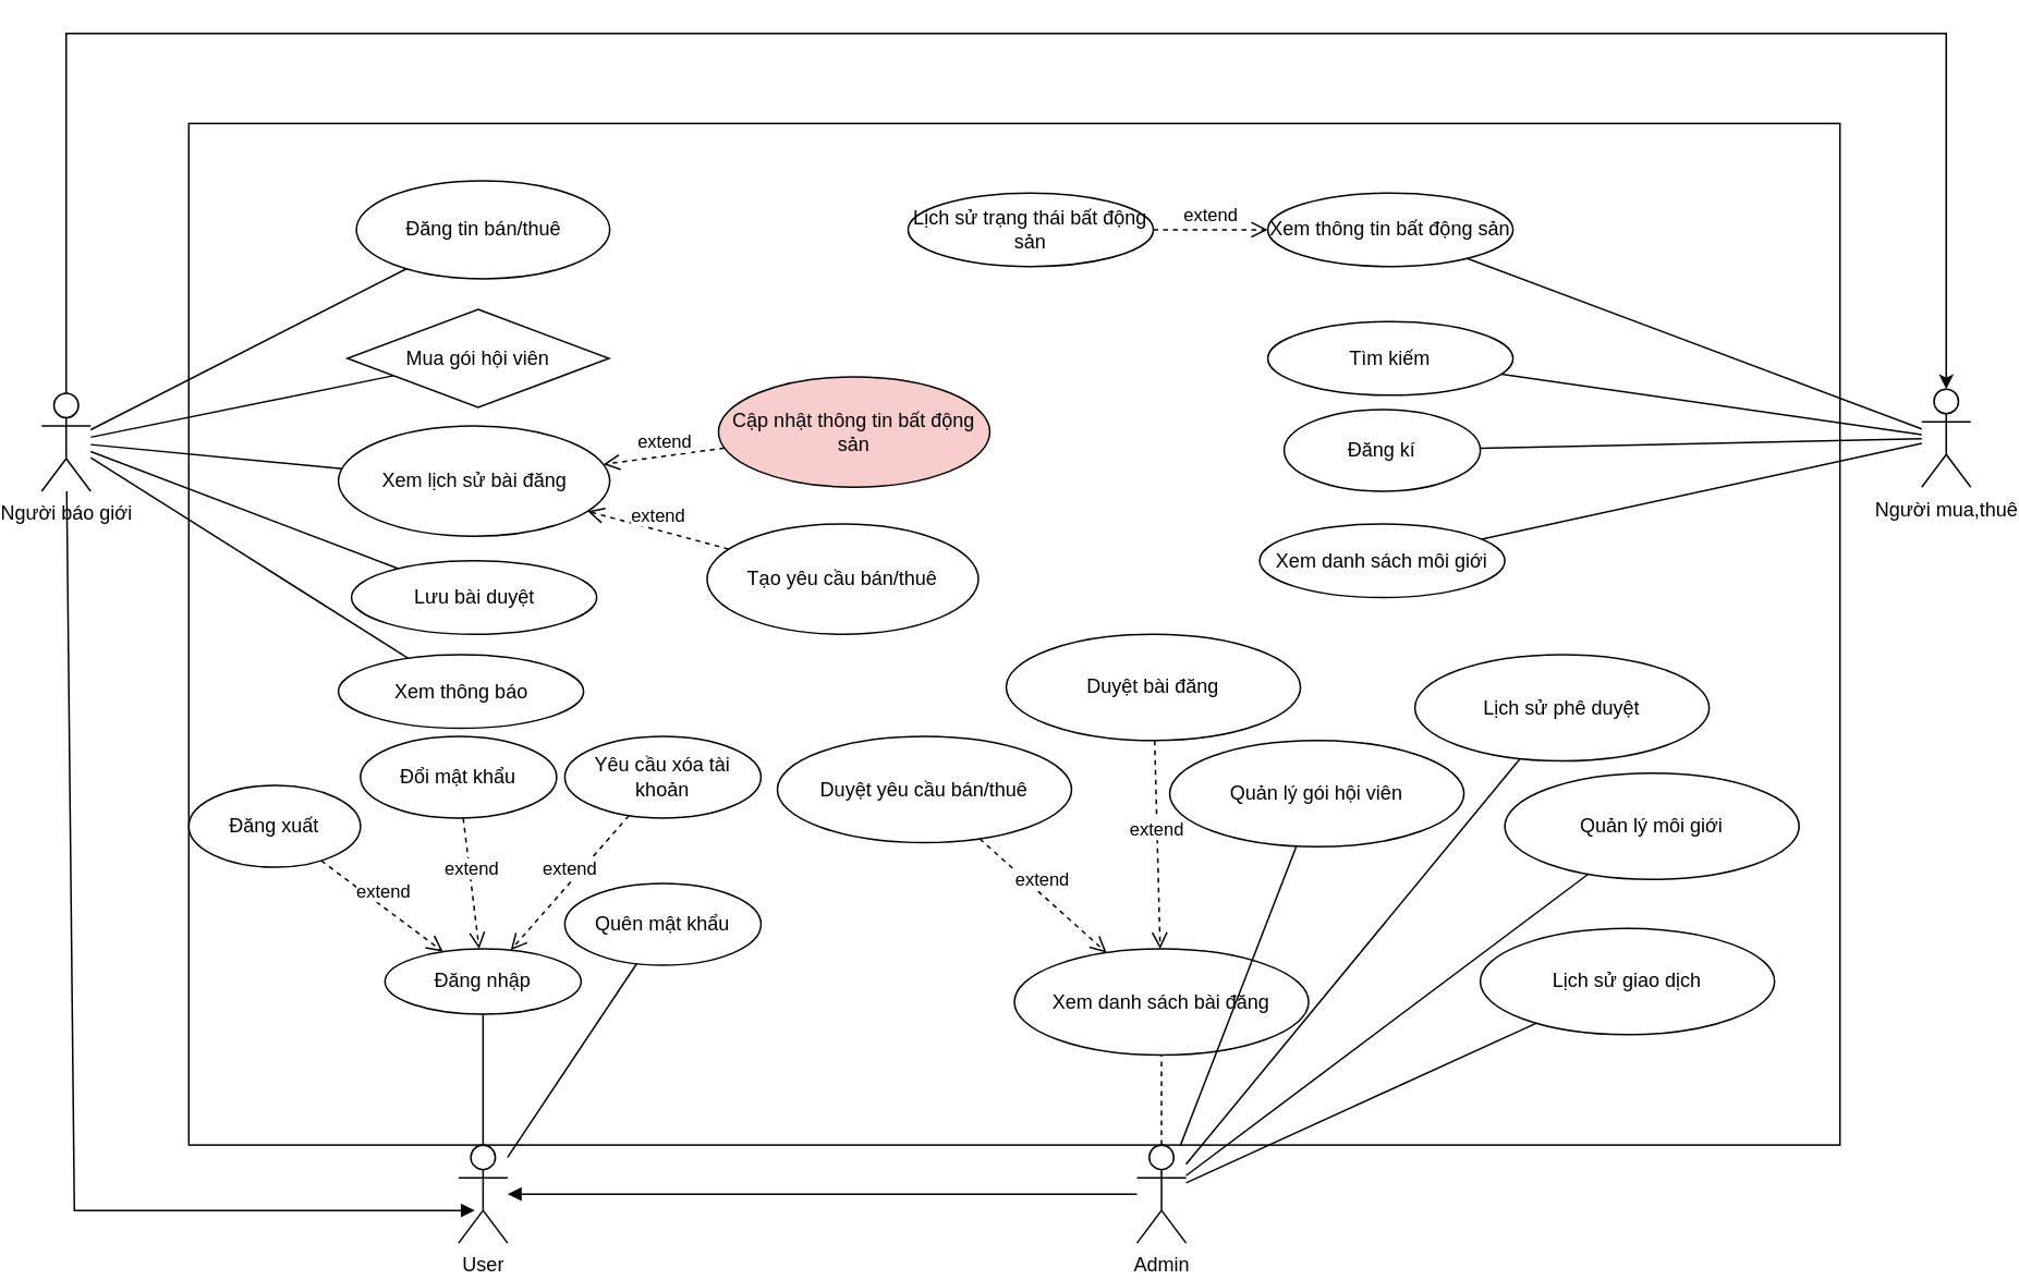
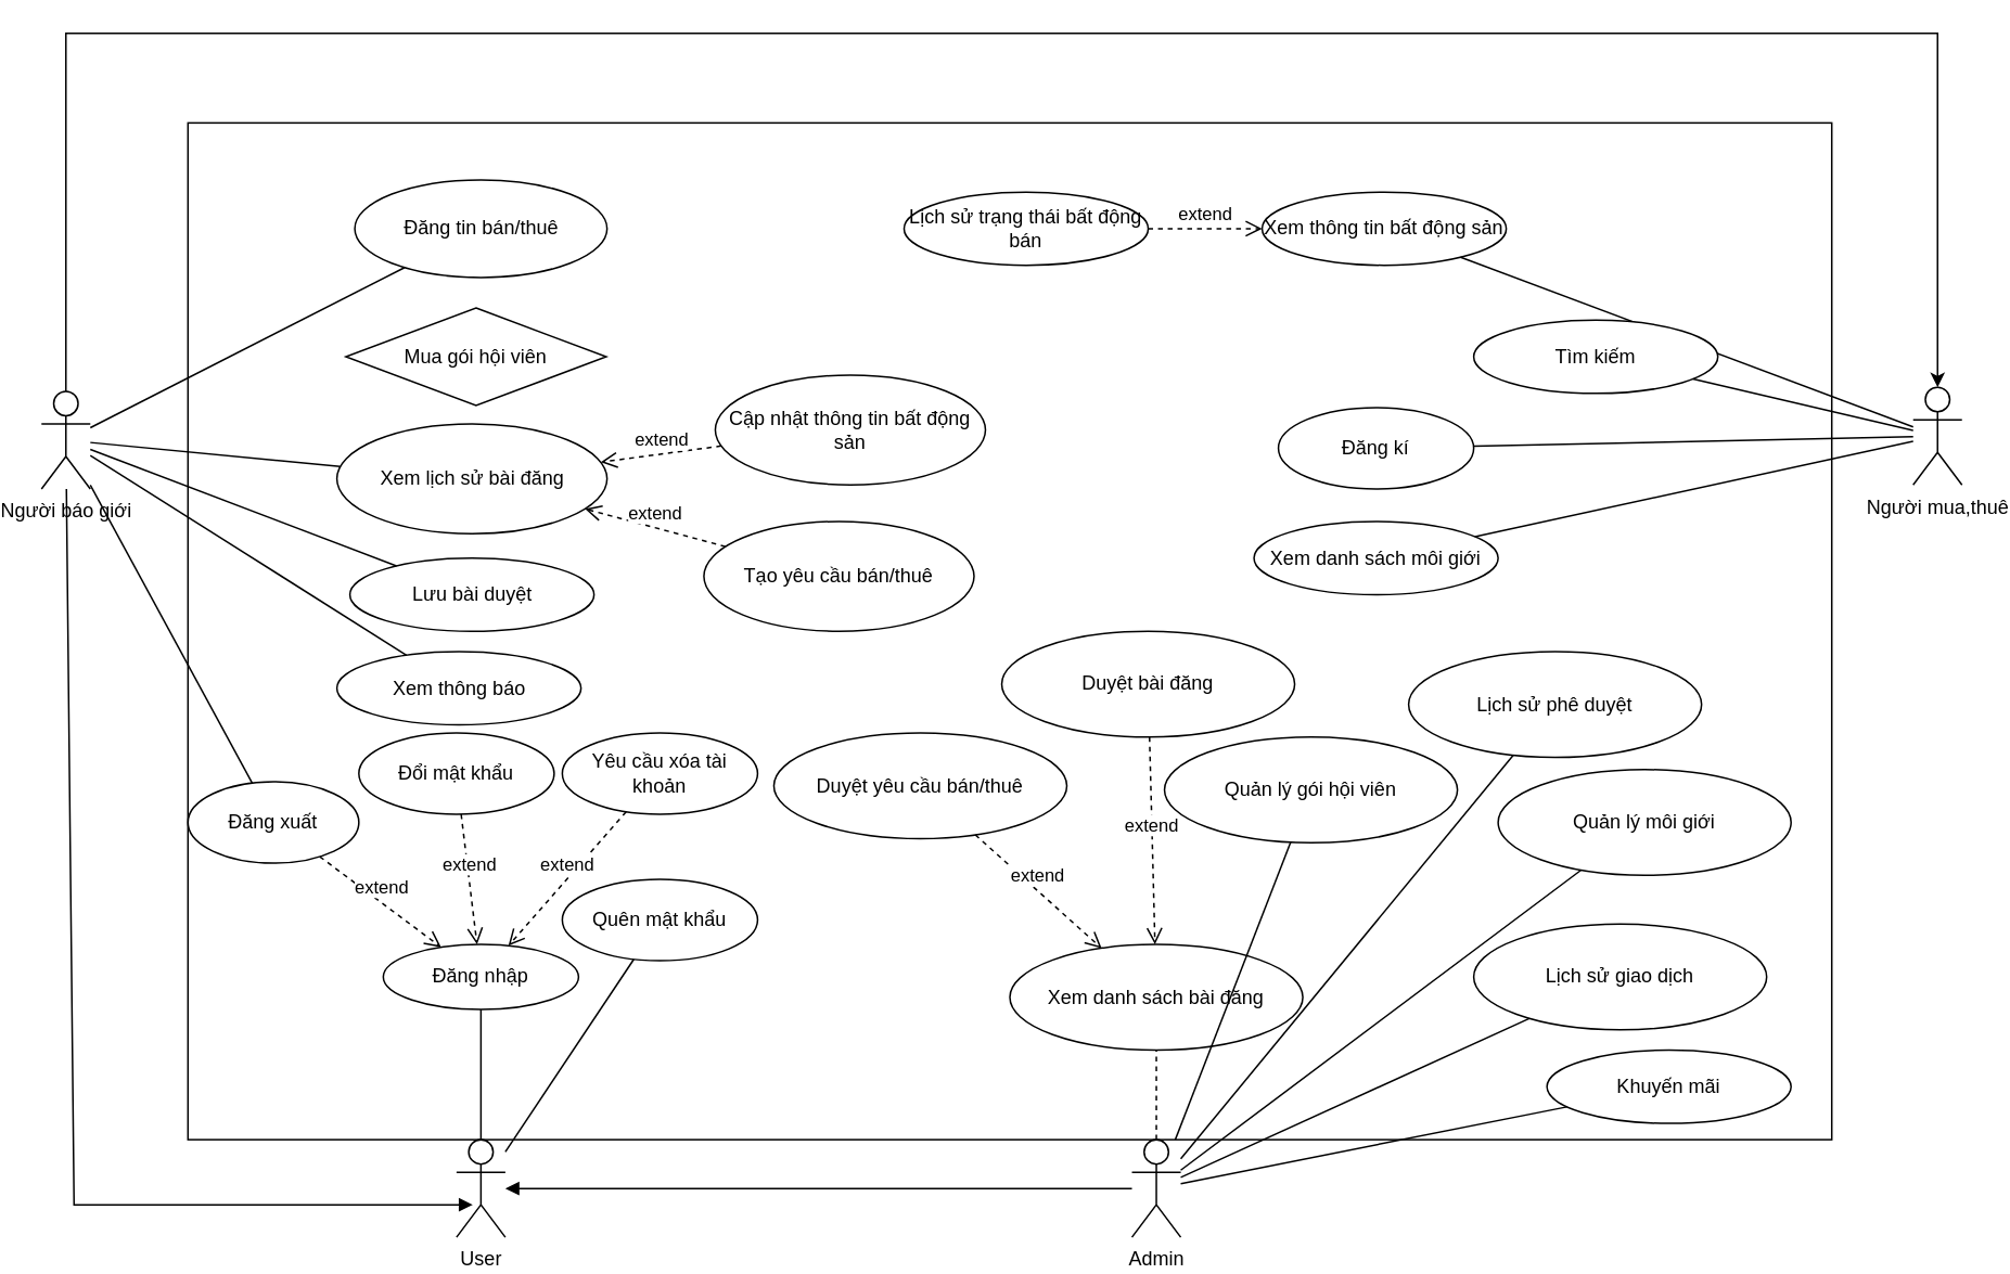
  <mxCell id="0" />
  <mxCell id="1" parent="0" />
  <mxCell id="2" value="Người báo giới" style="shape=umlActor;verticalLabelPosition=bottom;verticalAlign=top;html=1;outlineConnect=0;" parent="1" vertex="1"><mxGeometry y="240" width="30" height="60" as="geometry" x="20" /></mxCell>
  <mxCell id="3" value="" style="rounded=0;whiteSpace=wrap;html=1;" parent="1" vertex="1"><mxGeometry x="110" y="75" width="1010" height="625" as="geometry" /></mxCell>
  <mxCell id="4" value="User" style="shape=umlActor;verticalLabelPosition=bottom;verticalAlign=top;html=1;outlineConnect=0;" parent="1" vertex="1"><mxGeometry x="275" y="700" width="30" height="60" as="geometry" /></mxCell>
  <mxCell id="5" value="Người mua,thuê" style="shape=umlActor;verticalLabelPosition=bottom;verticalAlign=top;html=1;outlineConnect=0;" parent="1" vertex="1"><mxGeometry x="1170" y="237.5" width="30" height="60" as="geometry" /></mxCell>
  <mxCell id="6" value="Đăng kí" style="ellipse;whiteSpace=wrap;html=1;" parent="1" vertex="1"><mxGeometry x="780" y="250" width="120" height="50" as="geometry" /></mxCell>
  <mxCell id="7" value="Đăng nhập" style="ellipse;whiteSpace=wrap;html=1;" parent="1" vertex="1"><mxGeometry x="230" y="580" width="120" height="40" as="geometry" /></mxCell>
  <mxCell id="8" value="Đăng xuất" style="ellipse;whiteSpace=wrap;html=1;" parent="1" vertex="1"><mxGeometry x="110" y="480" width="105" height="50" as="geometry" /></mxCell>
  <mxCell id="9" value="Đổi mật khẩu" style="ellipse;whiteSpace=wrap;html=1;" parent="1" vertex="1"><mxGeometry x="215" y="450" width="120" height="50" as="geometry" /></mxCell>
  <mxCell id="10" value="" style="endArrow=none;html=1;rounded=0;" parent="1" source="4" target="7" edge="1"><mxGeometry width="50" height="50" relative="1" as="geometry"><mxPoint x="580" y="660" as="sourcePoint" /><mxPoint x="630" y="610" as="targetPoint" /></mxGeometry></mxCell>
  <mxCell id="11" value="extend" style="html=1;verticalAlign=bottom;endArrow=open;dashed=1;endSize=8;curved=0;rounded=0;" parent="1" source="8" target="7" edge="1"><mxGeometry relative="1" as="geometry"><mxPoint x="270" y="560" as="sourcePoint" /><mxPoint x="190" y="560" as="targetPoint" /></mxGeometry></mxCell>
  <mxCell id="12" value="extend" style="html=1;verticalAlign=bottom;endArrow=open;dashed=1;endSize=8;curved=0;rounded=0;" parent="1" source="9" target="7" edge="1"><mxGeometry relative="1" as="geometry"><mxPoint x="360" y="550" as="sourcePoint" /><mxPoint x="300" y="590" as="targetPoint" /></mxGeometry></mxCell>
  <mxCell id="13" value="" style="html=1;verticalAlign=bottom;endArrow=block;curved=0;rounded=0;" parent="1" source="2" edge="1"><mxGeometry width="80" relative="1" as="geometry"><mxPoint x="85" y="310" as="sourcePoint" /><mxPoint x="285" y="740" as="targetPoint" /><Array as="points"><mxPoint x="40" y="740" /></Array></mxGeometry></mxCell>
  <mxCell id="14" value="Admin" style="shape=umlActor;verticalLabelPosition=bottom;verticalAlign=top;html=1;outlineConnect=0;" parent="1" vertex="1"><mxGeometry x="690" y="700" width="30" height="60" as="geometry" /></mxCell>
  <mxCell id="15" value="Duyệt bài đăng" style="ellipse;whiteSpace=wrap;html=1;" parent="1" vertex="1"><mxGeometry x="610" y="387.5" width="180" height="65" as="geometry" /></mxCell>
  <mxCell id="16" value="Đăng tin bán/thuê" style="ellipse;whiteSpace=wrap;html=1;" parent="1" vertex="1"><mxGeometry x="212.5" y="110" width="155" height="60" as="geometry" /></mxCell>
- <mxCell id="17" value="Cập nhật thông tin bất động sản" style="ellipse;whiteSpace=wrap;html=1;fillColor=#f8cecc;" parent="1" vertex="1"><mxGeometry x="434" y="230" width="166" height="67.5" as="geometry" /></mxCell>
+ <mxCell id="17" value="Cập nhật thông tin bất động sản" style="ellipse;whiteSpace=wrap;html=1;" parent="1" vertex="1"><mxGeometry x="434" y="230" width="166" height="67.5" as="geometry" /></mxCell>
  <mxCell id="18" value="Xem thông tin bất động sản" style="ellipse;whiteSpace=wrap;html=1;" parent="1" vertex="1"><mxGeometry x="770" y="117.5" width="150" height="45" as="geometry" /></mxCell>
  <mxCell id="19" style="edgeStyle=orthogonalEdgeStyle;rounded=0;orthogonalLoop=1;jettySize=auto;html=1;exitX=0.5;exitY=1;exitDx=0;exitDy=0;" parent="1" source="17" target="17" edge="1"><mxGeometry relative="1" as="geometry" /></mxCell>
  <mxCell id="20" value="" style="endArrow=none;html=1;rounded=0;" parent="1" source="5" target="18" edge="1"><mxGeometry width="50" height="50" relative="1" as="geometry"><mxPoint x="635" y="362.5" as="sourcePoint" /><mxPoint x="910" y="198.5" as="targetPoint" /></mxGeometry></mxCell>
  <mxCell id="21" style="edgeStyle=orthogonalEdgeStyle;rounded=0;orthogonalLoop=1;jettySize=auto;html=1;exitX=0.5;exitY=1;exitDx=0;exitDy=0;" parent="1" edge="1"><mxGeometry relative="1" as="geometry"><mxPoint x="655" y="327.5" as="sourcePoint" /><mxPoint x="655" y="327.5" as="targetPoint" /></mxGeometry></mxCell>
  <mxCell id="22" value="" style="endArrow=none;html=1;rounded=0;" parent="1" source="2" target="16" edge="1"><mxGeometry width="50" height="50" relative="1" as="geometry"><mxPoint x="60" y="310" as="sourcePoint" /><mxPoint x="376" y="275" as="targetPoint" /></mxGeometry></mxCell>
  <mxCell id="23" value="Xem danh sách bài đăng" style="ellipse;whiteSpace=wrap;html=1;rotation=0;" parent="1" vertex="1"><mxGeometry x="615" y="580" width="180" height="65" as="geometry" /></mxCell>
  <mxCell id="24" value="" style="endArrow=none;html=1;rounded=0;dashed=1;" parent="1" source="14" target="23" edge="1"><mxGeometry width="50" height="50" relative="1" as="geometry"><mxPoint x="1200" y="188" as="sourcePoint" /><mxPoint x="952" y="-2" as="targetPoint" /></mxGeometry></mxCell>
  <mxCell id="25" value="Mua gói hội viên" style="rhombus;whiteSpace=wrap;html=1;" parent="1" vertex="1"><mxGeometry x="207" y="188.75" width="160" height="60" as="geometry" /></mxCell>
- <mxCell id="26" value="" style="endArrow=none;html=1;rounded=0;" parent="1" source="2" target="25" edge="1"><mxGeometry width="50" height="50" relative="1" as="geometry"><mxPoint x="60" y="280" as="sourcePoint" /><mxPoint x="224" y="285" as="targetPoint" /></mxGeometry></mxCell>
+ <mxCell id="26" value="" style="endArrow=none;html=1;rounded=0;" parent="1" source="2" target="8" edge="1"><mxGeometry width="50" height="50" relative="1" as="geometry"><mxPoint x="60" y="280" as="sourcePoint" /><mxPoint x="224" y="285" as="targetPoint" /></mxGeometry></mxCell>
  <mxCell id="27" value="" style="html=1;verticalAlign=bottom;endArrow=block;curved=0;rounded=0;" parent="1" source="14" target="4" edge="1"><mxGeometry width="80" relative="1" as="geometry"><mxPoint x="46" y="310" as="sourcePoint" /><mxPoint x="295" y="750" as="targetPoint" /><Array as="points" /></mxGeometry></mxCell>
- <mxCell id="28" value="Tìm kiếm" style="ellipse;whiteSpace=wrap;html=1;" parent="1" vertex="1"><mxGeometry x="770" y="196.25" width="150" height="45" as="geometry" /></mxCell>
+ <mxCell id="28" value="Tìm kiếm" style="ellipse;whiteSpace=wrap;html=1;" parent="1" vertex="1"><mxGeometry x="900" y="196.25" width="150" height="45" as="geometry" /></mxCell>
  <mxCell id="29" value="" style="endArrow=none;html=1;rounded=0;" parent="1" source="5" target="28" edge="1"><mxGeometry width="50" height="50" relative="1" as="geometry"><mxPoint x="1180" y="277" as="sourcePoint" /><mxPoint x="950" y="274" as="targetPoint" /></mxGeometry></mxCell>
  <mxCell id="30" value="" style="endArrow=none;html=1;rounded=0;" parent="1" source="5" target="6" edge="1"><mxGeometry width="50" height="50" relative="1" as="geometry"><mxPoint x="310" y="720" as="sourcePoint" /><mxPoint x="310" y="640" as="targetPoint" /></mxGeometry></mxCell>
  <mxCell id="31" value="" style="endArrow=classic;html=1;rounded=0;" parent="1" source="2" target="5" edge="1"><mxGeometry width="50" height="50" relative="1" as="geometry"><mxPoint x="480" y="460" as="sourcePoint" /><mxPoint x="530" y="410" as="targetPoint" /><Array as="points"><mxPoint x="35" y="20" /><mxPoint x="1185" y="20" /></Array></mxGeometry></mxCell>
  <mxCell id="32" value="extend" style="html=1;verticalAlign=bottom;endArrow=open;dashed=1;endSize=8;curved=0;rounded=0;" parent="1" source="15" target="23" edge="1"><mxGeometry relative="1" as="geometry"><mxPoint x="234" y="538" as="sourcePoint" /><mxPoint x="282" y="591" as="targetPoint" /></mxGeometry></mxCell>
  <mxCell id="33" value="Xem lịch sử bài đăng" style="ellipse;whiteSpace=wrap;html=1;" parent="1" vertex="1"><mxGeometry x="201.5" y="260" width="166" height="67.5" as="geometry" /></mxCell>
  <mxCell id="34" value="" style="endArrow=none;html=1;rounded=0;" parent="1" source="2" target="33" edge="1"><mxGeometry width="50" height="50" relative="1" as="geometry"><mxPoint x="60" y="282" as="sourcePoint" /><mxPoint x="220" y="302" as="targetPoint" /></mxGeometry></mxCell>
  <mxCell id="35" value="Tạo yêu cầu bán/thuê" style="ellipse;whiteSpace=wrap;html=1;" parent="1" vertex="1"><mxGeometry x="427" y="320" width="166" height="67.5" as="geometry" /></mxCell>
  <mxCell id="36" value="extend" style="html=1;verticalAlign=bottom;endArrow=open;dashed=1;endSize=8;curved=0;rounded=0;" parent="1" source="35" target="33" edge="1"><mxGeometry relative="1" as="geometry"><mxPoint x="345" y="539" as="sourcePoint" /><mxPoint x="312" y="590" as="targetPoint" /></mxGeometry></mxCell>
  <mxCell id="37" value="extend" style="html=1;verticalAlign=bottom;endArrow=open;dashed=1;endSize=8;curved=0;rounded=0;" parent="1" source="17" target="33" edge="1"><mxGeometry relative="1" as="geometry"><mxPoint x="435" y="353" as="sourcePoint" /><mxPoint x="376" y="345" as="targetPoint" /></mxGeometry></mxCell>
  <mxCell id="38" value="Duyệt yêu cầu bán/thuê" style="ellipse;whiteSpace=wrap;html=1;" parent="1" vertex="1"><mxGeometry x="470" y="450" width="180" height="65" as="geometry" /></mxCell>
  <mxCell id="39" value="extend" style="html=1;verticalAlign=bottom;endArrow=open;dashed=1;endSize=8;curved=0;rounded=0;" parent="1" source="38" target="23" edge="1"><mxGeometry relative="1" as="geometry"><mxPoint x="870" y="622" as="sourcePoint" /><mxPoint x="805" y="622" as="targetPoint" /></mxGeometry></mxCell>
  <mxCell id="40" value="Xem danh sách môi giới" style="ellipse;whiteSpace=wrap;html=1;" parent="1" vertex="1"><mxGeometry x="765" y="320" width="150" height="45" as="geometry" /></mxCell>
  <mxCell id="41" value="Lưu bài duyệt" style="ellipse;whiteSpace=wrap;html=1;" parent="1" vertex="1"><mxGeometry x="209.5" y="342.5" width="150" height="45" as="geometry" /></mxCell>
+ <mxCell id="42" value="Khuyến mãi" style="ellipse;whiteSpace=wrap;html=1;" parent="1" vertex="1"><mxGeometry x="945" y="645" width="150" height="45" as="geometry" /></mxCell>
  <mxCell id="43" value="Quên mật khẩu" style="ellipse;whiteSpace=wrap;html=1;" parent="1" vertex="1"><mxGeometry x="340" y="540" width="120" height="50" as="geometry" /></mxCell>
  <mxCell id="44" value="" style="endArrow=none;html=1;rounded=0;" parent="1" source="4" target="43" edge="1"><mxGeometry width="50" height="50" relative="1" as="geometry"><mxPoint x="300" y="710" as="sourcePoint" /><mxPoint x="300" y="630" as="targetPoint" /></mxGeometry></mxCell>
  <mxCell id="45" value="Yêu cầu xóa tài khoản" style="ellipse;whiteSpace=wrap;html=1;" parent="1" vertex="1"><mxGeometry x="340" y="450" width="120" height="50" as="geometry" /></mxCell>
  <mxCell id="46" value="extend" style="html=1;verticalAlign=bottom;endArrow=open;dashed=1;endSize=8;curved=0;rounded=0;" parent="1" source="45" target="7" edge="1"><mxGeometry relative="1" as="geometry"><mxPoint x="313" y="530" as="sourcePoint" /><mxPoint x="303" y="590" as="targetPoint" /></mxGeometry></mxCell>
  <mxCell id="47" value="Lịch sử phê duyệt" style="ellipse;whiteSpace=wrap;html=1;" parent="1" vertex="1"><mxGeometry x="860" y="400" width="180" height="65" as="geometry" /></mxCell>
  <mxCell id="48" value="Quản lý gói hội viên" style="ellipse;whiteSpace=wrap;html=1;" parent="1" vertex="1"><mxGeometry x="710" y="452.5" width="180" height="65" as="geometry" /></mxCell>
  <mxCell id="49" value="Quản lý môi giới" style="ellipse;whiteSpace=wrap;html=1;" parent="1" vertex="1"><mxGeometry x="915" y="472.5" width="180" height="65" as="geometry" /></mxCell>
  <mxCell id="50" value="Lịch sử giao dịch" style="ellipse;whiteSpace=wrap;html=1;" parent="1" vertex="1"><mxGeometry x="900" y="567.5" width="180" height="65" as="geometry" /></mxCell>
  <mxCell id="51" value="" style="endArrow=none;html=1;rounded=0;" parent="1" source="2" target="41" edge="1"><mxGeometry width="50" height="50" relative="1" as="geometry"><mxPoint x="60" y="281" as="sourcePoint" /><mxPoint x="214" y="296" as="targetPoint" /></mxGeometry></mxCell>
  <mxCell id="52" value="" style="endArrow=none;html=1;rounded=0;" parent="1" source="5" target="40" edge="1"><mxGeometry width="50" height="50" relative="1" as="geometry"><mxPoint x="1180" y="278" as="sourcePoint" /><mxPoint x="910" y="284" as="targetPoint" /></mxGeometry></mxCell>
  <mxCell id="53" value="" style="endArrow=none;html=1;rounded=0;" parent="1" source="14" target="47" edge="1"><mxGeometry width="50" height="50" relative="1" as="geometry"><mxPoint x="715" y="710" as="sourcePoint" /><mxPoint x="715" y="655" as="targetPoint" /></mxGeometry></mxCell>
  <mxCell id="54" value="" style="endArrow=none;html=1;rounded=0;" parent="1" source="14" target="48" edge="1"><mxGeometry width="50" height="50" relative="1" as="geometry"><mxPoint x="725" y="720" as="sourcePoint" /><mxPoint x="899" y="459" as="targetPoint" /></mxGeometry></mxCell>
  <mxCell id="55" value="" style="endArrow=none;html=1;rounded=0;" parent="1" source="14" target="49" edge="1"><mxGeometry width="50" height="50" relative="1" as="geometry"><mxPoint x="735" y="730" as="sourcePoint" /><mxPoint x="846" y="539" as="targetPoint" /></mxGeometry></mxCell>
  <mxCell id="56" value="" style="endArrow=none;html=1;rounded=0;" parent="1" source="14" target="50" edge="1"><mxGeometry width="50" height="50" relative="1" as="geometry"><mxPoint x="745" y="740" as="sourcePoint" /><mxPoint x="988" y="571" as="targetPoint" /></mxGeometry></mxCell>
- <mxCell id="58" value="Lịch sử trạng thái bất động sản" style="ellipse;whiteSpace=wrap;html=1;" parent="1" vertex="1"><mxGeometry x="550" y="117.5" width="150" height="45" as="geometry" /></mxCell>
+ <mxCell id="57" value="" style="endArrow=none;html=1;rounded=0;" parent="1" source="14" target="42" edge="1"><mxGeometry width="50" height="50" relative="1" as="geometry"><mxPoint x="755" y="750" as="sourcePoint" /><mxPoint x="905" y="646" as="targetPoint" /></mxGeometry></mxCell>
+ <mxCell id="58" value="Lịch sử trạng thái bất động bán" style="ellipse;whiteSpace=wrap;html=1;" parent="1" vertex="1"><mxGeometry x="550" y="117.5" width="150" height="45" as="geometry" /></mxCell>
  <mxCell id="59" value="extend" style="html=1;verticalAlign=bottom;endArrow=open;dashed=1;endSize=8;curved=0;rounded=0;" parent="1" source="58" target="18" edge="1"><mxGeometry relative="1" as="geometry"><mxPoint x="448" y="284" as="sourcePoint" /><mxPoint x="374" y="294" as="targetPoint" /></mxGeometry></mxCell>
  <mxCell id="60" value="Xem thông báo" style="ellipse;whiteSpace=wrap;html=1;" parent="1" vertex="1"><mxGeometry x="201.5" y="400" width="150" height="45" as="geometry" /></mxCell>
  <mxCell id="61" value="" style="endArrow=none;html=1;rounded=0;" parent="1" source="2" target="60" edge="1"><mxGeometry width="50" height="50" relative="1" as="geometry"><mxPoint x="60" y="286" as="sourcePoint" /><mxPoint x="248" y="357" as="targetPoint" /></mxGeometry></mxCell>
